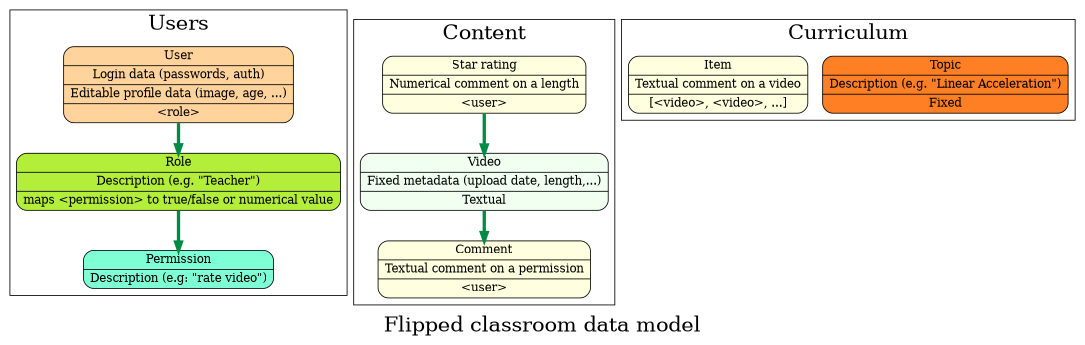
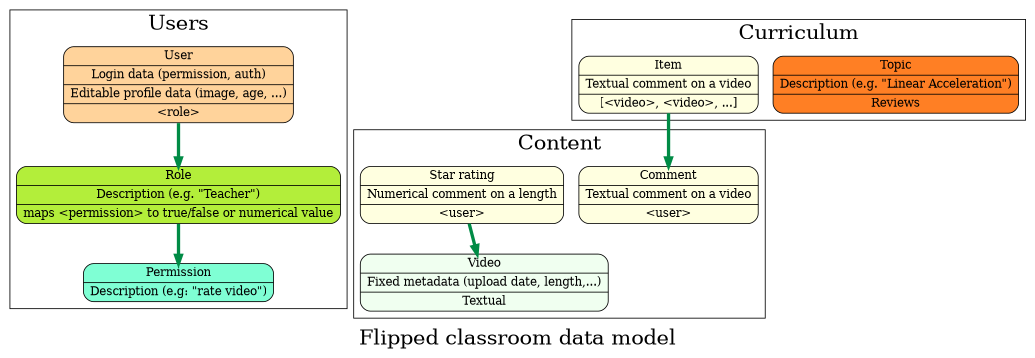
  digraph {
    fontsize=25
    label="Flipped classroom data model"
    node [fillcolor=lightyellow1 rankdir=TB shape=Mrecord style=filled]
    edge [color=springgreen4 penwidth=4]
-   n1 [fillcolor=burlywood1 label="{User  | Login data (passwords, auth) | Editable profile data (image, age, ...) | <role> \<role\>}"]
+   n1 [fillcolor=burlywood1 label="{User  | Login data (permission, auth) | Editable profile data (image, age, ...) | <role> \<role\>}"]
    n2 [fillcolor=olivedrab2 label="{<title> Role | Description (e.g. \"Teacher\") | <permission> maps \<permission\> to true/false or numerical value }"]
    n3 [fillcolor=aquamarine label="{<title> Permission | Description (e.g: \"rate video\")}"]
    n4 [fillcolor=honeydew1 label="{Video  | Fixed metadata (upload date, length,...) | <review> Textual}"]
-   n5 [label="{<title> Comment | Textual comment on a permission | \<user\>}"]
+   n5 [label="{<title> Comment | Textual comment on a video | \<user\>}"]
    n6 [label="{<title> Star rating  | Numerical comment on a length | \<user\>}"]
-   n7 [fillcolor=chocolate1 label="{Topic  | Description (e.g. \"Linear Acceleration\") | <review> Fixed}"]
+   n7 [fillcolor=chocolate1 label="{Topic  | Description (e.g. \"Linear Acceleration\") | <review> Reviews}"]
    n8 [label="{<title> Item | Textual comment on a video | \[\<video\>, \<video\>, ...\]}"]
    subgraph cluster_1 {
      label=Users
      n1
      n2
      n3
    }
    subgraph cluster_2 {
      label=Content
      n4
      n5
      n6
    }
    subgraph cluster_3 {
      label=Curriculum
      n7
      n8
    }
    n1 -> n2 [tailport=role]
    n2 -> n3 [tailport=permission]
-   n4 -> n5
+   n8 -> n5
    n6 -> n4
  }
